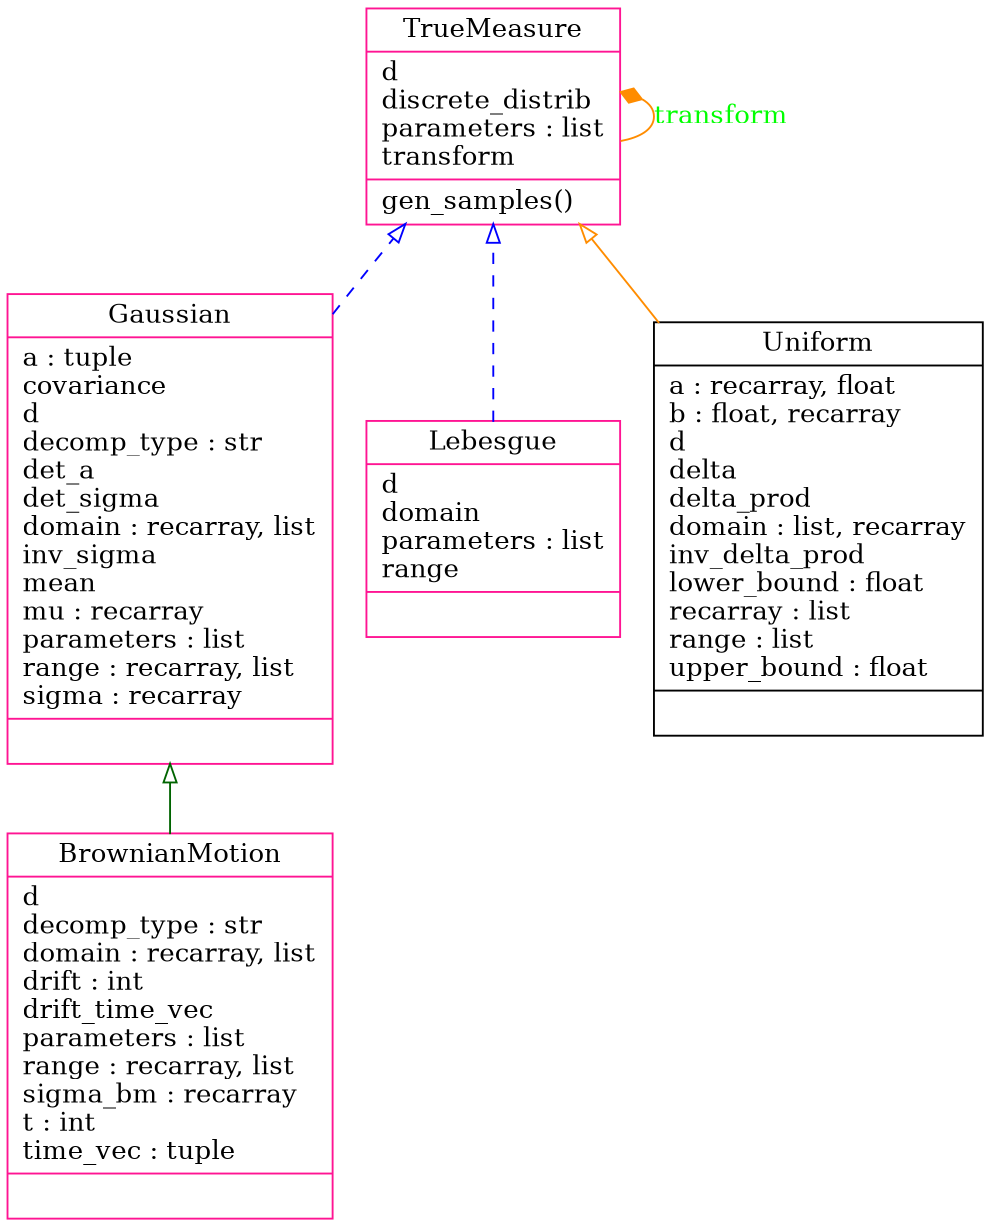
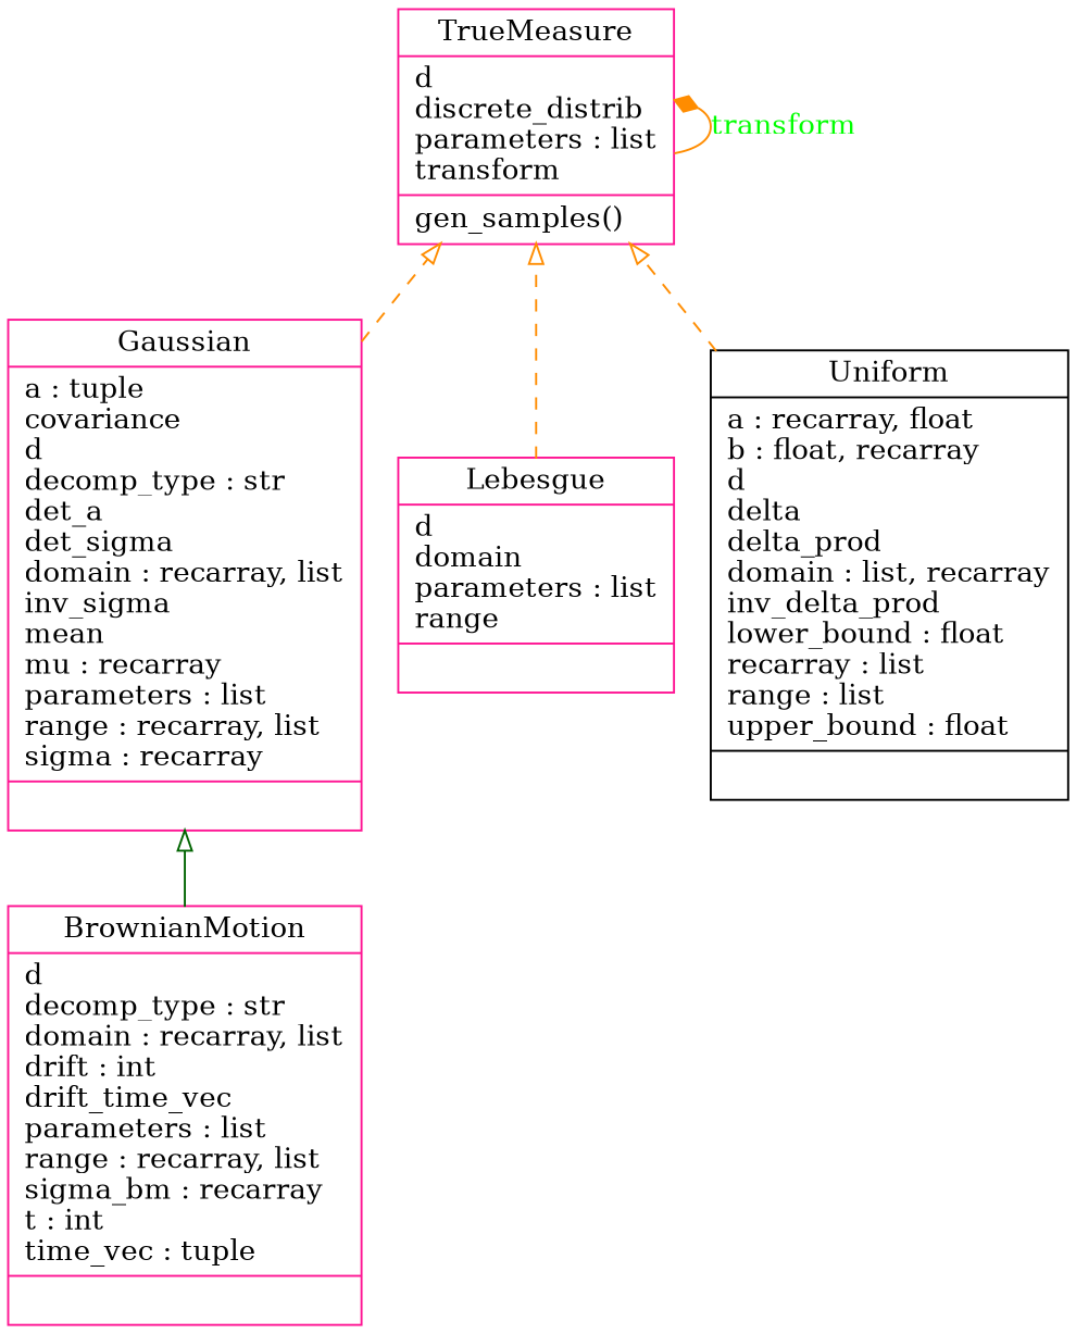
  digraph {
    rankdir=BT
    node [color=deeppink shape=record]
    edge [arrowhead=empty arrowtail=none color=blue style=dashed]
    n1 [label="{BrownianMotion|d\ldecomp_type : str\ldomain : recarray, list\ldrift : int\ldrift_time_vec\lparameters : list\lrange : recarray, list\lsigma_bm : recarray\lt : int\ltime_vec : tuple\l|}"]
    n2 [label="{Gaussian|a : tuple\lcovariance\ld\ldecomp_type : str\ldet_a\ldet_sigma\ldomain : recarray, list\linv_sigma\lmean\lmu : recarray\lparameters : list\lrange : recarray, list\lsigma : recarray\l|}"]
    n3 [label="{TrueMeasure|d\ldiscrete_distrib\lparameters : list\ltransform\l|gen_samples()\l}"]
    n4 [label="{Lebesgue|d\ldomain\lparameters : list\lrange\l|}"]
    n5 [color=black label="{Uniform|a : recarray, float\lb : float, recarray\ld\ldelta\ldelta_prod\ldomain : list, recarray\linv_delta_prod\llower_bound : float\lrecarray : list\lrange : list\lupper_bound : float\l|}"]
    n1 -> n2 [color=darkgreen style=solid]
-   n2 -> n3
+   n2 -> n3 [color=darkorange]
    n3 -> n3 [arrowhead=diamond color=darkorange fontcolor=green label=transform style=solid]
-   n4 -> n3
-   n5 -> n3 [color=darkorange style=solid]
+   n4 -> n3 [color=darkorange]
+   n5 -> n3 [color=darkorange]
  }
